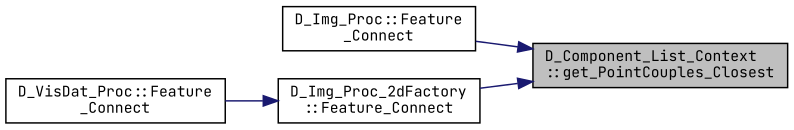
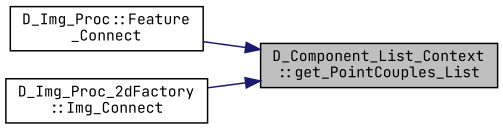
  digraph {
    fontname="JetBrains Mono"
    rankdir=RL
    node [color=black fillcolor=white fontname="JetBrains Mono" fontsize=10 shape=record style=filled]
    edge [color=midnightblue dir=back fontname="JetBrains Mono" fontsize=10 labelfontname=Helvetica labelfontsize=10 style=solid]
-   n1 [fillcolor=grey75 fontcolor=black height=0.2 label="D_Component_List_Context\l::get_PointCouples_Closest" width=0.4]
+   n1 [fillcolor=grey75 fontcolor=black height=0.2 label="D_Component_List_Context\l::get_PointCouples_List" width=0.4]
    n2 [height=0.2 label="D_Img_Proc::Feature\l_Connect" width=0.4]
-   n3 [height=0.2 label="D_Img_Proc_2dFactory\l::Feature_Connect" width=0.4]
-   n4 [height=0.2 label="D_VisDat_Proc::Feature\l_Connect" width=0.4]
+   n3 [height=0.2 label="D_Img_Proc_2dFactory\l::Img_Connect" width=0.4]
    n1 -> n2
    n1 -> n3
-   n3 -> n4
  }
